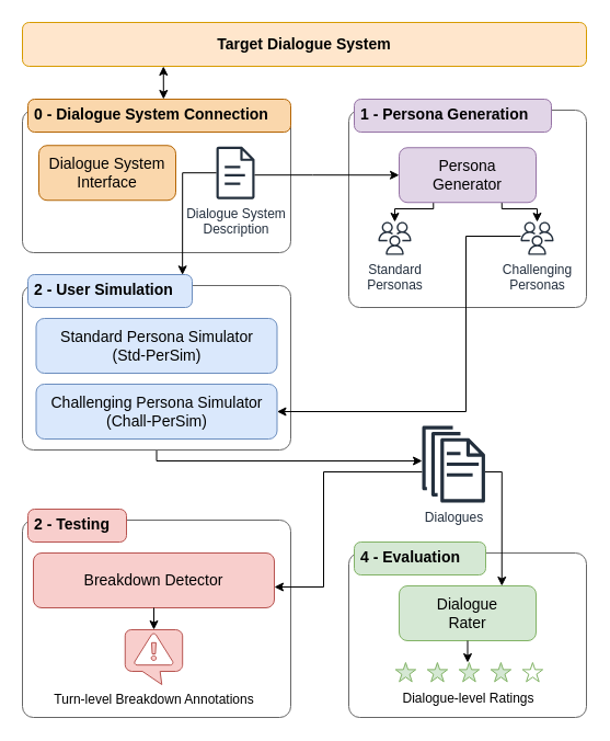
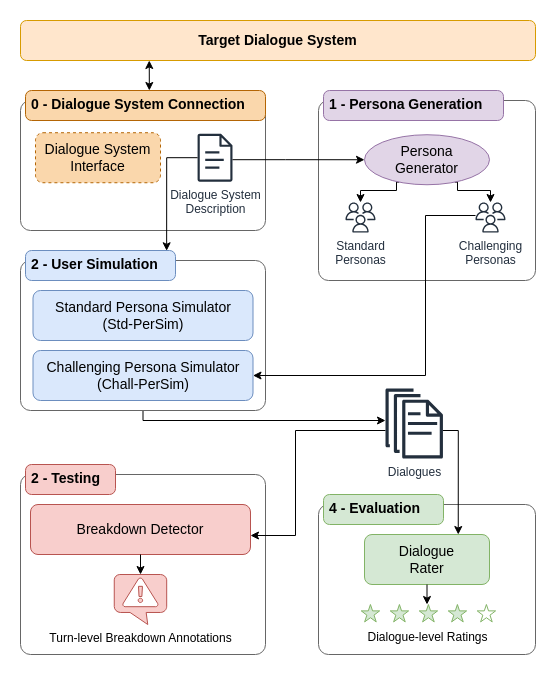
  <mxCell id="0" />
  <mxCell id="1" parent="0" />
  <mxCell id="2" value="" style="shape=mxgraph.mockup.containers.marginRect;rectMarginTop=10;strokeColor=#666666;strokeWidth=1;dashed=0;rounded=1;arcSize=5;recursiveResize=0;html=1;whiteSpace=wrap;" parent="1" vertex="1"><mxGeometry x="20" y="464" width="245" height="190" as="geometry" /></mxCell>
  <mxCell id="3" value="&lt;b&gt;&lt;font style=&quot;font-size: 14px;&quot;&gt;2 - Testing&lt;/font&gt;&lt;/b&gt;" style="shape=rect;strokeColor=#b85450;fillColor=#f8cecc;strokeWidth=1;dashed=0;rounded=1;arcSize=20;fontSize=17;spacing=2;spacingTop=-2;align=left;autosize=1;spacingLeft=4;resizeWidth=0;resizeHeight=0;perimeter=none;html=1;whiteSpace=wrap;" parent="2" vertex="1"><mxGeometry x="5" width="90" height="30" as="geometry" /></mxCell>
  <mxCell id="4" value="&lt;font style=&quot;font-size: 14px;&quot; face=&quot;Helvetica&quot;&gt;Breakdown Detector&lt;/font&gt;" style="rounded=1;whiteSpace=wrap;html=1;fillColor=#f8cecc;strokeColor=#b85450;" parent="2" vertex="1"><mxGeometry x="10" y="40" width="220" height="50" as="geometry" /></mxCell>
  <mxCell id="5" style="edgeStyle=orthogonalEdgeStyle;rounded=0;orthogonalLoop=1;jettySize=auto;html=1;exitX=0.5;exitY=1;exitDx=0;exitDy=0;" parent="2" source="4" target="6" edge="1"><mxGeometry relative="1" as="geometry" /></mxCell>
  <mxCell id="6" value="Turn-level Breakdown Annotations" style="verticalLabelPosition=bottom;html=1;verticalAlign=top;align=center;strokeColor=#b85450;fillColor=#f8cecc;shape=mxgraph.azure.notification_topic;" parent="2" vertex="1"><mxGeometry x="93.75" y="110" width="52.5" height="50" as="geometry" /></mxCell>
  <mxCell id="7" value="" style="shape=mxgraph.mockup.containers.marginRect;rectMarginTop=10;strokeColor=#666666;strokeWidth=1;dashed=0;rounded=1;arcSize=5;recursiveResize=0;html=1;whiteSpace=wrap;" parent="1" vertex="1"><mxGeometry x="318" y="494" width="217" height="160" as="geometry" /></mxCell>
  <mxCell id="8" value="&lt;b&gt;&lt;font style=&quot;font-size: 14px;&quot;&gt;4 - Evaluation&lt;/font&gt;&lt;/b&gt;" style="shape=rect;strokeColor=#82b366;fillColor=#d5e8d4;strokeWidth=1;dashed=0;rounded=1;arcSize=20;fontSize=17;spacing=2;spacingTop=-2;align=left;autosize=1;spacingLeft=4;resizeWidth=0;resizeHeight=0;perimeter=none;html=1;whiteSpace=wrap;" parent="7" vertex="1"><mxGeometry x="5" width="120" height="30" as="geometry" /></mxCell>
  <mxCell id="9" value="&lt;font style=&quot;font-size: 14px;&quot; face=&quot;Helvetica&quot;&gt;Dialogue&lt;br&gt;Rater&lt;/font&gt;" style="rounded=1;whiteSpace=wrap;html=1;fillColor=#d5e8d4;strokeColor=#82b366;" parent="7" vertex="1"><mxGeometry x="46" y="40" width="125" height="50" as="geometry" /></mxCell>
  <mxCell id="10" value="Dialogue-level Ratings" style="verticalLabelPosition=bottom;shadow=0;dashed=0;align=center;html=1;verticalAlign=top;strokeWidth=1;shape=mxgraph.mockup.misc.rating;strokeColor=#82b366;fillColor=#d5e8d4;emptyFillColor=#ffffff;grade=4;ratingScale=5;ratingStyle=star;" parent="7" vertex="1"><mxGeometry x="42.75" y="110" width="131.5" height="19.33" as="geometry" /></mxCell>
  <mxCell id="11" style="edgeStyle=orthogonalEdgeStyle;rounded=0;orthogonalLoop=1;jettySize=auto;html=1;exitX=0.5;exitY=1;exitDx=0;exitDy=0;entryX=0.5;entryY=0;entryDx=0;entryDy=0;entryPerimeter=0;" parent="7" source="9" target="10" edge="1"><mxGeometry relative="1" as="geometry"><mxPoint x="-168" y="70" as="sourcePoint" /><mxPoint x="-168" y="90" as="targetPoint" /></mxGeometry></mxCell>
  <mxCell id="12" value="&lt;font style=&quot;font-size: 14px;&quot; face=&quot;Helvetica&quot;&gt;&lt;b&gt;Target Dialogue System&lt;/b&gt;&lt;/font&gt;" style="rounded=1;whiteSpace=wrap;html=1;fillColor=#ffe6cc;strokeColor=#d79b00;" parent="1" vertex="1"><mxGeometry x="20" y="20" width="515" height="40" as="geometry" /></mxCell>
  <mxCell id="13" style="edgeStyle=orthogonalEdgeStyle;rounded=0;orthogonalLoop=1;jettySize=auto;html=1;entryX=1;entryY=0.5;entryDx=0;entryDy=0;" parent="1" source="15" edge="1"><mxGeometry relative="1" as="geometry"><mxPoint x="385" y="430" as="sourcePoint" /><mxPoint x="250" y="535" as="targetPoint" /><Array as="points"><mxPoint x="295" y="430" /><mxPoint x="295" y="535" /></Array></mxGeometry></mxCell>
  <mxCell id="14" style="edgeStyle=orthogonalEdgeStyle;rounded=0;orthogonalLoop=1;jettySize=auto;html=1;entryX=0.75;entryY=0;entryDx=0;entryDy=0;" parent="1" source="15" target="9" edge="1"><mxGeometry relative="1" as="geometry"><Array as="points"><mxPoint x="458" y="430" /></Array></mxGeometry></mxCell>
  <mxCell id="15" value="Dialogues" style="sketch=0;outlineConnect=0;fontColor=#232F3E;gradientColor=none;fillColor=#232F3D;strokeColor=none;dashed=0;verticalLabelPosition=bottom;verticalAlign=top;align=center;html=1;fontSize=12;fontStyle=0;aspect=fixed;pointerEvents=1;shape=mxgraph.aws4.documents;" parent="1" vertex="1"><mxGeometry x="385" y="388" width="57.44" height="70" as="geometry" /></mxCell>
  <mxCell id="16" style="edgeStyle=orthogonalEdgeStyle;rounded=0;orthogonalLoop=1;jettySize=auto;html=1;" parent="1" edge="1"><mxGeometry relative="1" as="geometry"><Array as="points"><mxPoint x="143" y="420" /></Array><mxPoint x="142.5" y="400" as="sourcePoint" /><mxPoint x="385" y="420" as="targetPoint" /></mxGeometry></mxCell>
  <mxCell id="17" value="" style="shape=mxgraph.mockup.containers.marginRect;rectMarginTop=10;strokeColor=#666666;strokeWidth=1;dashed=0;rounded=1;arcSize=5;recursiveResize=0;html=1;whiteSpace=wrap;" parent="1" vertex="1"><mxGeometry x="20" y="250" width="245" height="160" as="geometry" /></mxCell>
  <mxCell id="18" value="&lt;b&gt;&lt;font style=&quot;font-size: 14px;&quot;&gt;2 - User Simulation&lt;/font&gt;&lt;/b&gt;" style="shape=rect;strokeColor=#6c8ebf;fillColor=#dae8fc;strokeWidth=1;dashed=0;rounded=1;arcSize=20;fontSize=17;spacing=2;spacingTop=-2;align=left;autosize=1;spacingLeft=4;resizeWidth=0;resizeHeight=0;perimeter=none;html=1;whiteSpace=wrap;" parent="17" vertex="1"><mxGeometry x="5" width="150" height="30" as="geometry" /></mxCell>
  <mxCell id="19" value="&lt;font style=&quot;font-size: 14px;&quot; face=&quot;Helvetica&quot;&gt;Standard Persona Simulator&lt;br&gt;(Std-PerSim)&lt;/font&gt;" style="rounded=1;whiteSpace=wrap;html=1;fillColor=#dae8fc;strokeColor=#6c8ebf;" parent="17" vertex="1"><mxGeometry x="12.5" y="40" width="220" height="50" as="geometry" /></mxCell>
  <mxCell id="20" value="&lt;font style=&quot;font-size: 14px;&quot; face=&quot;Helvetica&quot;&gt;Challenging Persona Simulator&lt;br&gt;(Chall-PerSim)&lt;/font&gt;" style="rounded=1;whiteSpace=wrap;html=1;fillColor=#dae8fc;strokeColor=#6c8ebf;" parent="17" vertex="1"><mxGeometry x="12.5" y="100" width="220" height="50" as="geometry" /></mxCell>
  <mxCell id="21" value="" style="shape=mxgraph.mockup.containers.marginRect;rectMarginTop=10;strokeColor=#666666;strokeWidth=1;dashed=0;rounded=1;arcSize=5;recursiveResize=0;html=1;whiteSpace=wrap;" parent="1" vertex="1"><mxGeometry x="318" y="90" width="217" height="190" as="geometry" /></mxCell>
  <mxCell id="22" value="&lt;b&gt;&lt;font style=&quot;font-size: 14px;&quot;&gt;1 - Persona Generation&lt;/font&gt;&lt;/b&gt;" style="shape=rect;strokeColor=#9673a6;fillColor=#e1d5e7;strokeWidth=1;dashed=0;rounded=1;arcSize=20;fontSize=17;spacing=2;spacingTop=-2;align=left;autosize=1;spacingLeft=4;resizeWidth=0;resizeHeight=0;perimeter=none;html=1;whiteSpace=wrap;" parent="21" vertex="1"><mxGeometry x="5" width="180" height="30" as="geometry" /></mxCell>
  <mxCell id="23" style="edgeStyle=orthogonalEdgeStyle;rounded=0;orthogonalLoop=1;jettySize=auto;html=1;exitX=0.25;exitY=1;exitDx=0;exitDy=0;" parent="21" source="25" target="27" edge="1"><mxGeometry relative="1" as="geometry"><Array as="points"><mxPoint x="78" y="100" /><mxPoint x="42" y="100" /></Array></mxGeometry></mxCell>
  <mxCell id="24" style="edgeStyle=orthogonalEdgeStyle;rounded=0;orthogonalLoop=1;jettySize=auto;html=1;exitX=0.75;exitY=1;exitDx=0;exitDy=0;" parent="21" source="25" target="26" edge="1"><mxGeometry relative="1" as="geometry"><Array as="points"><mxPoint x="139" y="100" /><mxPoint x="172" y="100" /></Array></mxGeometry></mxCell>
- <mxCell id="25" value="&lt;font style=&quot;font-size: 14px;&quot; face=&quot;Helvetica&quot;&gt;Persona&lt;br&gt;Generator&lt;/font&gt;" style="rounded=1;whiteSpace=wrap;html=1;fillColor=#e1d5e7;strokeColor=#9673a6;" parent="21" vertex="1"><mxGeometry x="46" y="44.24" width="125" height="50" as="geometry" /></mxCell>
+ <mxCell id="25" value="&lt;font style=&quot;font-size: 14px;&quot; face=&quot;Helvetica&quot;&gt;Persona&lt;br&gt;Generator&lt;/font&gt;" style="ellipse;whiteSpace=wrap;html=1;fillColor=#e1d5e7;strokeColor=#9673a6;" parent="21" vertex="1"><mxGeometry x="46" y="44.24" width="125" height="50" as="geometry" /></mxCell>
  <mxCell id="26" value="Challenging&lt;br&gt;Personas" style="sketch=0;outlineConnect=0;fontColor=#232F3E;gradientColor=none;fillColor=#232F3D;strokeColor=none;dashed=0;verticalLabelPosition=bottom;verticalAlign=top;align=center;html=1;fontSize=12;fontStyle=0;aspect=fixed;pointerEvents=1;shape=mxgraph.aws4.users;" parent="21" vertex="1"><mxGeometry x="157" y="112" width="30" height="30" as="geometry" /></mxCell>
  <mxCell id="27" value="Standard&lt;br&gt;Personas" style="sketch=0;outlineConnect=0;fontColor=#232F3E;gradientColor=none;fillColor=#232F3D;strokeColor=none;dashed=0;verticalLabelPosition=bottom;verticalAlign=top;align=center;html=1;fontSize=12;fontStyle=0;aspect=fixed;pointerEvents=1;shape=mxgraph.aws4.users;" parent="21" vertex="1"><mxGeometry x="27" y="112" width="30" height="30" as="geometry" /></mxCell>
  <mxCell id="28" value="" style="shape=mxgraph.mockup.containers.marginRect;rectMarginTop=10;strokeColor=#666666;strokeWidth=1;dashed=0;rounded=1;arcSize=5;recursiveResize=0;html=1;whiteSpace=wrap;" parent="1" vertex="1"><mxGeometry x="20" y="90" width="245" height="140" as="geometry" /></mxCell>
  <mxCell id="29" value="&lt;b&gt;&lt;font style=&quot;font-size: 14px;&quot;&gt;0 - Dialogue System Connection&lt;/font&gt;&lt;/b&gt;" style="shape=rect;strokeColor=#b46504;fillColor=#fad7ac;strokeWidth=1;dashed=0;rounded=1;arcSize=20;fontSize=17;spacing=2;spacingTop=-2;align=left;autosize=1;spacingLeft=4;resizeWidth=0;resizeHeight=0;perimeter=none;html=1;whiteSpace=wrap;" parent="28" vertex="1"><mxGeometry x="5" width="240" height="30" as="geometry" /></mxCell>
- <mxCell id="30" value="&lt;font style=&quot;font-size: 14px;&quot; face=&quot;Helvetica&quot;&gt;Dialogue System&lt;br&gt;Interface&lt;/font&gt;" style="rounded=1;whiteSpace=wrap;html=1;fillColor=#fad7ac;strokeColor=#b46504;" parent="28" vertex="1"><mxGeometry x="15" y="42.24" width="125" height="50" as="geometry" /></mxCell>
+ <mxCell id="30" value="&lt;font style=&quot;font-size: 14px;&quot; face=&quot;Helvetica&quot;&gt;Dialogue System&lt;br&gt;Interface&lt;/font&gt;" style="rounded=1;whiteSpace=wrap;html=1;fillColor=#fad7ac;strokeColor=#b46504;dashed=1;" parent="28" vertex="1"><mxGeometry x="15" y="42.24" width="125" height="50" as="geometry" /></mxCell>
  <mxCell id="31" value="&lt;font face=&quot;Helvetica&quot;&gt;Dialogue System&lt;br&gt;Description&lt;/font&gt;" style="sketch=0;outlineConnect=0;fontColor=#232F3E;gradientColor=none;fillColor=#232F3D;strokeColor=none;dashed=0;verticalLabelPosition=bottom;verticalAlign=top;align=center;html=1;fontSize=12;fontStyle=0;aspect=fixed;pointerEvents=1;shape=mxgraph.aws4.document;" parent="28" vertex="1"><mxGeometry x="177" y="43.24" width="35.07" height="48" as="geometry" /></mxCell>
  <mxCell id="32" style="edgeStyle=orthogonalEdgeStyle;rounded=0;orthogonalLoop=1;jettySize=auto;html=1;entryX=0;entryY=0.5;entryDx=0;entryDy=0;" parent="1" source="31" target="25" edge="1"><mxGeometry relative="1" as="geometry"><Array as="points"><mxPoint x="285" y="160" /></Array></mxGeometry></mxCell>
  <mxCell id="33" style="edgeStyle=orthogonalEdgeStyle;rounded=0;orthogonalLoop=1;jettySize=auto;html=1;entryX=1;entryY=0.5;entryDx=0;entryDy=0;" parent="1" source="26" target="20" edge="1"><mxGeometry relative="1" as="geometry"><mxPoint x="255" y="380" as="targetPoint" /><Array as="points"><mxPoint x="425" y="215" /><mxPoint x="425" y="375" /></Array></mxGeometry></mxCell>
  <mxCell id="34" style="edgeStyle=orthogonalEdgeStyle;rounded=0;orthogonalLoop=1;jettySize=auto;html=1;exitX=0.25;exitY=1;exitDx=0;exitDy=0;entryX=0.516;entryY=0;entryDx=0;entryDy=0;entryPerimeter=0;startArrow=classic;startFill=1;" parent="1" source="12" target="29" edge="1"><mxGeometry relative="1" as="geometry" /></mxCell>
  <mxCell id="35" style="edgeStyle=orthogonalEdgeStyle;rounded=0;orthogonalLoop=1;jettySize=auto;html=1;entryX=0.941;entryY=0.009;entryDx=0;entryDy=0;entryPerimeter=0;" parent="1" source="31" target="18" edge="1"><mxGeometry relative="1" as="geometry" /></mxCell>
